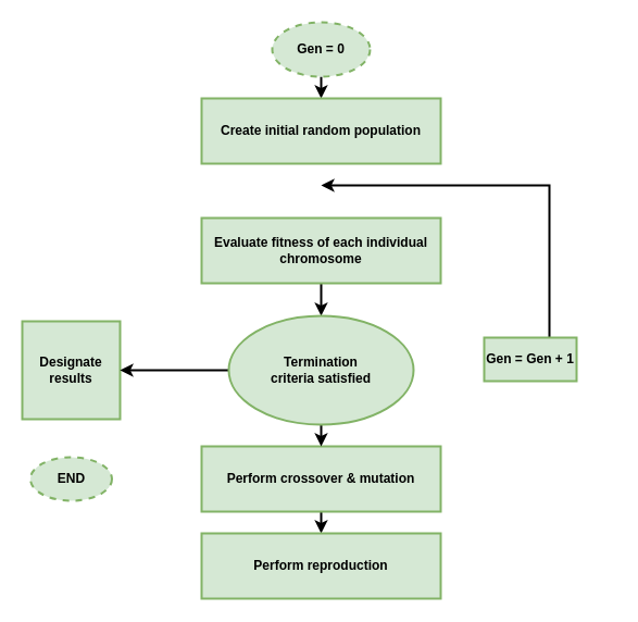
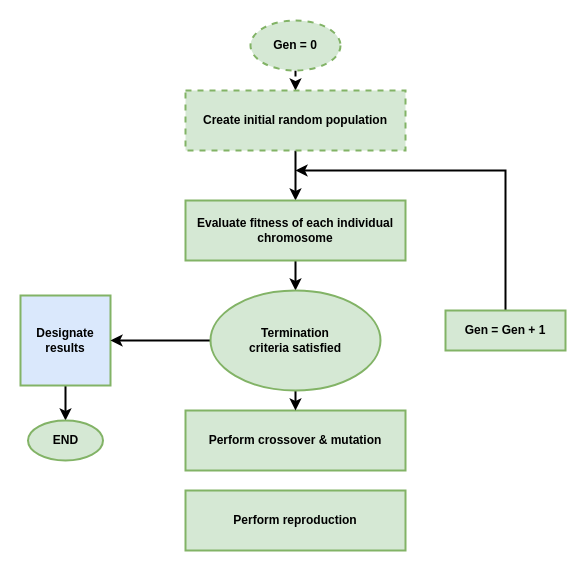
  <mxCell id="0" />
  <mxCell id="1" parent="0" />
- <mxCell id="2" style="edgeStyle=orthogonalEdgeStyle;rounded=0;orthogonalLoop=1;jettySize=auto;html=1;exitX=0.5;exitY=1;exitDx=0;exitDy=0;entryX=0.5;entryY=0;entryDx=0;entryDy=0;strokeWidth=2;" edge="1" parent="1" source="3" target="5"><mxGeometry relative="1" as="geometry" /></mxCell>
+ <mxCell id="2" style="edgeStyle=orthogonalEdgeStyle;rounded=0;orthogonalLoop=1;jettySize=auto;html=1;exitX=0.5;exitY=1;exitDx=0;exitDy=0;entryX=0.5;entryY=0;entryDx=0;entryDy=0;strokeWidth=2;dashed=1;" edge="1" parent="1" source="3" target="5"><mxGeometry relative="1" as="geometry" /></mxCell>
  <mxCell id="3" value="Gen = 0" style="ellipse;whiteSpace=wrap;html=1;fontStyle=1;strokeWidth=2;fillColor=#d5e8d4;strokeColor=#82b366;dashed=1;" vertex="1" parent="1"><mxGeometry x="250" y="20" width="90" height="50" as="geometry" /></mxCell>
- <mxCell id="5" value="Create initial random population" style="rounded=0;whiteSpace=wrap;html=1;fontStyle=1;strokeWidth=2;fillColor=#d5e8d4;strokeColor=#82b366;" vertex="1" parent="1"><mxGeometry x="185" y="90" width="220" height="60" as="geometry" /></mxCell>
+ <mxCell id="4" value="" style="edgeStyle=orthogonalEdgeStyle;rounded=0;orthogonalLoop=1;jettySize=auto;html=1;strokeWidth=2;" edge="1" parent="1" source="5" target="7"><mxGeometry relative="1" as="geometry" /></mxCell>
+ <mxCell id="5" value="Create initial random population" style="rounded=0;whiteSpace=wrap;html=1;fontStyle=1;strokeWidth=2;fillColor=#d5e8d4;strokeColor=#82b366;dashed=1;" vertex="1" parent="1"><mxGeometry x="185" y="90" width="220" height="60" as="geometry" /></mxCell>
  <mxCell id="6" value="" style="edgeStyle=orthogonalEdgeStyle;rounded=0;orthogonalLoop=1;jettySize=auto;html=1;strokeWidth=2;" edge="1" parent="1" source="7" target="18"><mxGeometry relative="1" as="geometry" /></mxCell>
  <mxCell id="7" value="Evaluate fitness of each individual chromosome" style="rounded=0;whiteSpace=wrap;html=1;fontStyle=1;strokeWidth=2;fillColor=#d5e8d4;strokeColor=#82b366;" vertex="1" parent="1"><mxGeometry x="185" y="200" width="220" height="60" as="geometry" /></mxCell>
- <mxCell id="8" style="edgeStyle=orthogonalEdgeStyle;rounded=0;orthogonalLoop=1;jettySize=auto;html=1;exitX=0.5;exitY=1;exitDx=0;exitDy=0;entryX=0.5;entryY=0;entryDx=0;entryDy=0;strokeWidth=2;" edge="1" parent="1" source="9" target="10"><mxGeometry relative="1" as="geometry" /></mxCell>
  <mxCell id="9" value="Perform crossover &amp;amp; mutation" style="rounded=0;whiteSpace=wrap;html=1;fontStyle=1;strokeWidth=2;fillColor=#d5e8d4;strokeColor=#82b366;" vertex="1" parent="1"><mxGeometry x="185" y="410" width="220" height="60" as="geometry" /></mxCell>
  <mxCell id="10" value="Perform reproduction" style="rounded=0;whiteSpace=wrap;html=1;fontStyle=1;strokeWidth=2;fillColor=#d5e8d4;strokeColor=#82b366;" vertex="1" parent="1"><mxGeometry x="185" y="490" width="220" height="60" as="geometry" /></mxCell>
  <mxCell id="11" style="edgeStyle=orthogonalEdgeStyle;rounded=0;orthogonalLoop=1;jettySize=auto;html=1;strokeWidth=2;" edge="1" parent="1" source="12"><mxGeometry relative="1" as="geometry"><mxPoint x="295" y="170" as="targetPoint" /><Array as="points"><mxPoint x="505" y="170" /></Array></mxGeometry></mxCell>
- <mxCell id="12" value="Gen = Gen + 1" style="rounded=0;whiteSpace=wrap;html=1;fontStyle=1;strokeWidth=2;fillColor=#d5e8d4;strokeColor=#82b366;" vertex="1" parent="1"><mxGeometry x="445" y="310" width="85" height="40" as="geometry" /></mxCell>
- <mxCell id="14" value="Designate results" style="whiteSpace=wrap;html=1;aspect=fixed;fontStyle=1;strokeWidth=2;fillColor=#d5e8d4;strokeColor=#82b366;" vertex="1" parent="1"><mxGeometry x="20" y="295" width="90" height="90" as="geometry" /></mxCell>
- <mxCell id="15" value="END" style="ellipse;whiteSpace=wrap;html=1;fontStyle=1;strokeWidth=2;fillColor=#d5e8d4;strokeColor=#82b366;dashed=1;" vertex="1" parent="1"><mxGeometry x="27.5" y="420" width="75" height="40" as="geometry" /></mxCell>
+ <mxCell id="12" value="Gen = Gen + 1" style="rounded=0;whiteSpace=wrap;html=1;fontStyle=1;strokeWidth=2;fillColor=#d5e8d4;strokeColor=#82b366;" vertex="1" parent="1"><mxGeometry x="445" y="310" width="120" height="40" as="geometry" /></mxCell>
+ <mxCell id="13" value="" style="edgeStyle=orthogonalEdgeStyle;rounded=0;orthogonalLoop=1;jettySize=auto;html=1;strokeWidth=2;" edge="1" parent="1" source="14" target="15"><mxGeometry relative="1" as="geometry" /></mxCell>
+ <mxCell id="14" value="Designate results" style="whiteSpace=wrap;html=1;aspect=fixed;fontStyle=1;strokeWidth=2;fillColor=#dae8fc;strokeColor=#82b366;" vertex="1" parent="1"><mxGeometry x="20" y="295" width="90" height="90" as="geometry" /></mxCell>
+ <mxCell id="15" value="END" style="ellipse;whiteSpace=wrap;html=1;fontStyle=1;strokeWidth=2;fillColor=#d5e8d4;strokeColor=#82b366;" vertex="1" parent="1"><mxGeometry x="27.5" y="420" width="75" height="40" as="geometry" /></mxCell>
  <mxCell id="16" value="" style="edgeStyle=orthogonalEdgeStyle;rounded=0;orthogonalLoop=1;jettySize=auto;html=1;strokeWidth=2;" edge="1" parent="1" source="18" target="14"><mxGeometry relative="1" as="geometry" /></mxCell>
  <mxCell id="17" style="edgeStyle=orthogonalEdgeStyle;rounded=0;orthogonalLoop=1;jettySize=auto;html=1;exitX=0.5;exitY=1;exitDx=0;exitDy=0;entryX=0.5;entryY=0;entryDx=0;entryDy=0;strokeWidth=2;" edge="1" parent="1" source="18" target="9"><mxGeometry relative="1" as="geometry" /></mxCell>
  <mxCell id="18" value="Termination&lt;br&gt;&lt;div style=&quot;&quot;&gt;&lt;span style=&quot;background-color: initial;&quot;&gt;criteria satisfied&lt;/span&gt;&lt;/div&gt;" style="ellipse;whiteSpace=wrap;html=1;strokeWidth=2;align=center;fontStyle=1;fillColor=#d5e8d4;strokeColor=#82b366;" vertex="1" parent="1"><mxGeometry x="210" y="290" width="170" height="100" as="geometry" /></mxCell>
